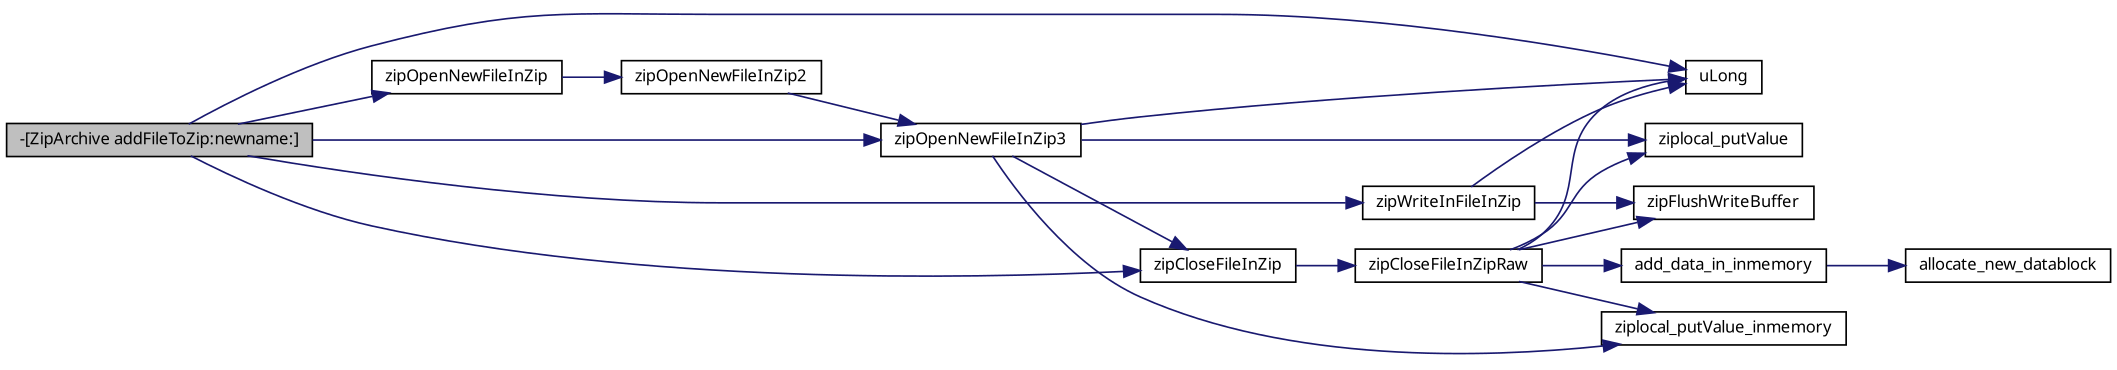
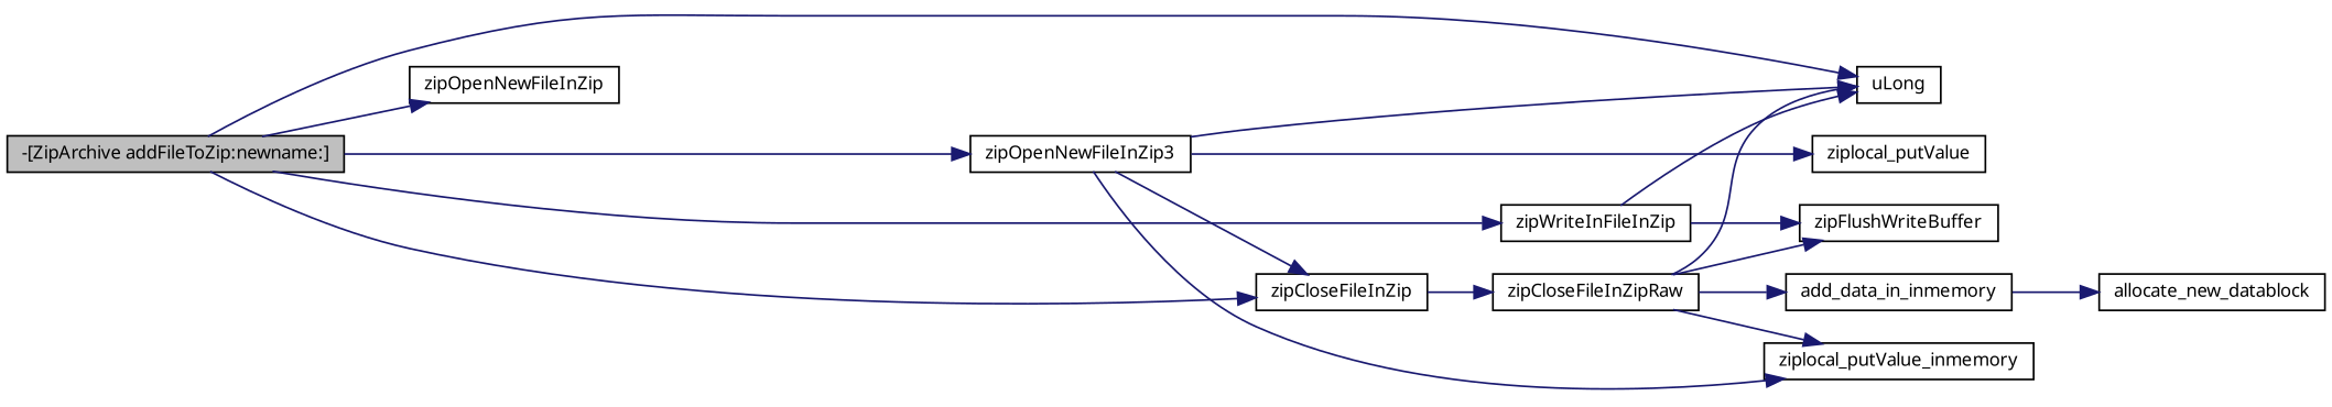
  digraph {
    rankdir=LR
    node [color=black fillcolor=white fontname="FreeSans.ttf" fontsize=10 shape=record style=filled]
    edge [color=midnightblue fontname="FreeSans.ttf" fontsize=10 labelfontname="FreeSans.ttf" labelfontsize=10 style=solid]
    n1 [fillcolor=grey75 fontcolor=black height=0.2 label="-[ZipArchive addFileToZip:newname:]" width=0.4]
    n2 [height=0.2 label=uLong width=0.4]
    n3 [height=0.2 label=zipCloseFileInZip width=0.4]
    n4 [height=0.2 label=zipOpenNewFileInZip width=0.4]
    n5 [height=0.2 label=zipOpenNewFileInZip3 width=0.4]
    n6 [height=0.2 label=zipWriteInFileInZip width=0.4]
    n7 [height=0.2 label=zipCloseFileInZipRaw width=0.4]
-   n8 [height=0.2 label=zipOpenNewFileInZip2 width=0.4]
    n9 [height=0.2 label=ziplocal_putValue width=0.4]
    n10 [height=0.2 label=ziplocal_putValue_inmemory width=0.4]
    n11 [height=0.2 label=zipFlushWriteBuffer width=0.4]
    n12 [height=0.2 label=add_data_in_inmemory width=0.4]
    n13 [height=0.2 label=allocate_new_datablock width=0.4]
    n1 -> n2
    n1 -> n3
    n1 -> n4
    n1 -> n5
    n1 -> n6
    n3 -> n7
-   n4 -> n8
    n5 -> n2
    n5 -> n3
    n5 -> n9
    n5 -> n10
    n6 -> n2
    n6 -> n11
    n7 -> n2
-   n7 -> n9
    n7 -> n10
    n7 -> n11
    n7 -> n12
-   n8 -> n5
    n12 -> n13
  }
